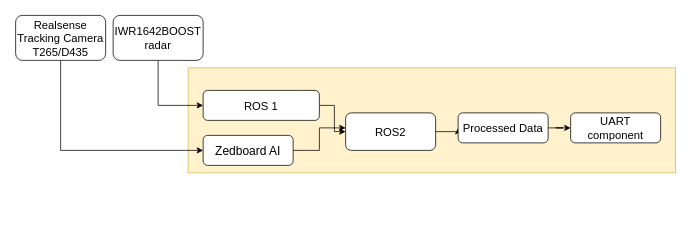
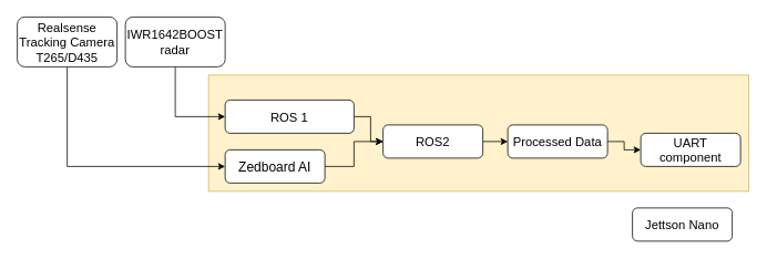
  <mxCell id="0" />
  <mxCell id="1" parent="0" />
  <mxCell id="2" value="" style="rounded=0;whiteSpace=wrap;html=1;fillColor=#fff2cc;strokeColor=#d6b656;" parent="1" vertex="1"><mxGeometry x="250" y="90" width="650" height="140" as="geometry" /></mxCell>
  <mxCell id="3" style="edgeStyle=orthogonalEdgeStyle;rounded=0;orthogonalLoop=1;jettySize=auto;html=1;exitX=0.5;exitY=1;exitDx=0;exitDy=0;entryX=0;entryY=0.5;entryDx=0;entryDy=0;" parent="1" source="4" edge="1"><mxGeometry relative="1" as="geometry"><mxPoint x="270" y="200" as="targetPoint" /><Array as="points"><mxPoint x="80" y="200" /></Array></mxGeometry></mxCell>
  <mxCell id="4" value="&lt;font style=&quot;font-size: 15px&quot;&gt;Realsense Tracking Camera T265/D435&lt;/font&gt;" style="rounded=1;whiteSpace=wrap;html=1;fontSize=12;glass=0;strokeWidth=1;shadow=0;" parent="1" vertex="1"><mxGeometry x="20" y="20" width="120" height="60" as="geometry" /></mxCell>
  <mxCell id="5" style="edgeStyle=orthogonalEdgeStyle;rounded=0;orthogonalLoop=1;jettySize=auto;html=1;exitX=0.5;exitY=1;exitDx=0;exitDy=0;entryX=0;entryY=0.5;entryDx=0;entryDy=0;" parent="1" source="6" target="10" edge="1"><mxGeometry relative="1" as="geometry" /></mxCell>
  <mxCell id="6" value="&lt;font style=&quot;font-size: 15px&quot;&gt;IWR1642BOOST radar&lt;/font&gt;" style="rounded=1;whiteSpace=wrap;html=1;fontSize=12;glass=0;strokeWidth=1;shadow=0;" parent="1" vertex="1"><mxGeometry x="150" y="20" width="120" height="60" as="geometry" /></mxCell>
  <mxCell id="7" style="edgeStyle=orthogonalEdgeStyle;rounded=0;orthogonalLoop=1;jettySize=auto;html=1;exitX=1;exitY=0.5;exitDx=0;exitDy=0;entryX=0;entryY=0.5;entryDx=0;entryDy=0;" parent="1" source="8" target="14" edge="1"><mxGeometry relative="1" as="geometry" /></mxCell>
- <mxCell id="8" value="&lt;font style=&quot;font-size: 15px&quot;&gt;ROS2&lt;/font&gt;" style="rounded=1;whiteSpace=wrap;html=1;fontSize=12;glass=0;strokeWidth=1;shadow=0;" parent="1" vertex="1"><mxGeometry x="460" y="150" width="120" height="50" as="geometry" /></mxCell>
+ <mxCell id="8" value="&lt;font style=&quot;font-size: 15px&quot;&gt;ROS2&lt;/font&gt;" style="rounded=1;whiteSpace=wrap;html=1;fontSize=12;glass=0;strokeWidth=1;shadow=0;" parent="1" vertex="1"><mxGeometry x="460" y="150" width="120" height="40" as="geometry" /></mxCell>
  <mxCell id="9" value="" style="edgeStyle=orthogonalEdgeStyle;rounded=0;orthogonalLoop=1;jettySize=auto;html=1;entryX=0;entryY=0.5;entryDx=0;entryDy=0;" parent="1" source="10" target="8" edge="1"><mxGeometry relative="1" as="geometry"><mxPoint x="414" y="140" as="targetPoint" /></mxGeometry></mxCell>
  <mxCell id="10" value="&lt;font style=&quot;font-size: 15px&quot;&gt;ROS 1&lt;/font&gt;" style="rounded=1;whiteSpace=wrap;html=1;fontSize=12;glass=0;strokeWidth=1;shadow=0;" parent="1" vertex="1"><mxGeometry x="270" y="120" width="155" height="40" as="geometry" /></mxCell>
- <mxCell id="11" value="&lt;font style=&quot;font-size: 15px&quot;&gt;UART component&lt;/font&gt;" style="rounded=1;whiteSpace=wrap;html=1;fontSize=12;glass=0;strokeWidth=1;shadow=0;" parent="1" vertex="1"><mxGeometry x="760" y="150" width="120" height="40" as="geometry" /></mxCell>
+ <mxCell id="11" value="&lt;font style=&quot;font-size: 15px&quot;&gt;UART component&lt;/font&gt;" style="rounded=1;whiteSpace=wrap;html=1;fontSize=12;glass=0;strokeWidth=1;shadow=0;" parent="1" vertex="1"><mxGeometry x="770" y="160" width="120" height="40" as="geometry" /></mxCell>
+ <mxCell id="12" value="&lt;font style=&quot;font-size: 15px&quot;&gt;Jettson Nano&lt;/font&gt;" style="rounded=1;whiteSpace=wrap;html=1;fontSize=12;glass=0;strokeWidth=1;shadow=0;" parent="1" vertex="1"><mxGeometry x="760" y="250" width="120" height="40" as="geometry" /></mxCell>
  <mxCell id="13" value="" style="edgeStyle=orthogonalEdgeStyle;rounded=0;orthogonalLoop=1;jettySize=auto;html=1;" parent="1" source="14" target="11" edge="1"><mxGeometry relative="1" as="geometry" /></mxCell>
  <mxCell id="14" value="&lt;font style=&quot;font-size: 15px&quot;&gt;Processed Data&lt;/font&gt;" style="rounded=1;whiteSpace=wrap;html=1;fontSize=12;glass=0;strokeWidth=1;shadow=0;" parent="1" vertex="1"><mxGeometry x="610" y="150" width="120" height="40" as="geometry" /></mxCell>
  <mxCell id="15" value="" style="edgeStyle=orthogonalEdgeStyle;rounded=0;orthogonalLoop=1;jettySize=auto;html=1;" parent="1" target="8" edge="1"><mxGeometry relative="1" as="geometry"><mxPoint x="390" y="200" as="sourcePoint" /><Array as="points"><mxPoint x="425" y="200" /><mxPoint x="425" y="170" /></Array></mxGeometry></mxCell>
  <mxCell id="16" value="&lt;font style=&quot;font-size: 16px&quot;&gt;Zedboard AI&lt;/font&gt;" style="rounded=1;whiteSpace=wrap;html=1;fontSize=12;glass=0;strokeWidth=1;shadow=0;" vertex="1" parent="1"><mxGeometry x="270" y="180" width="120" height="40" as="geometry" /></mxCell>
